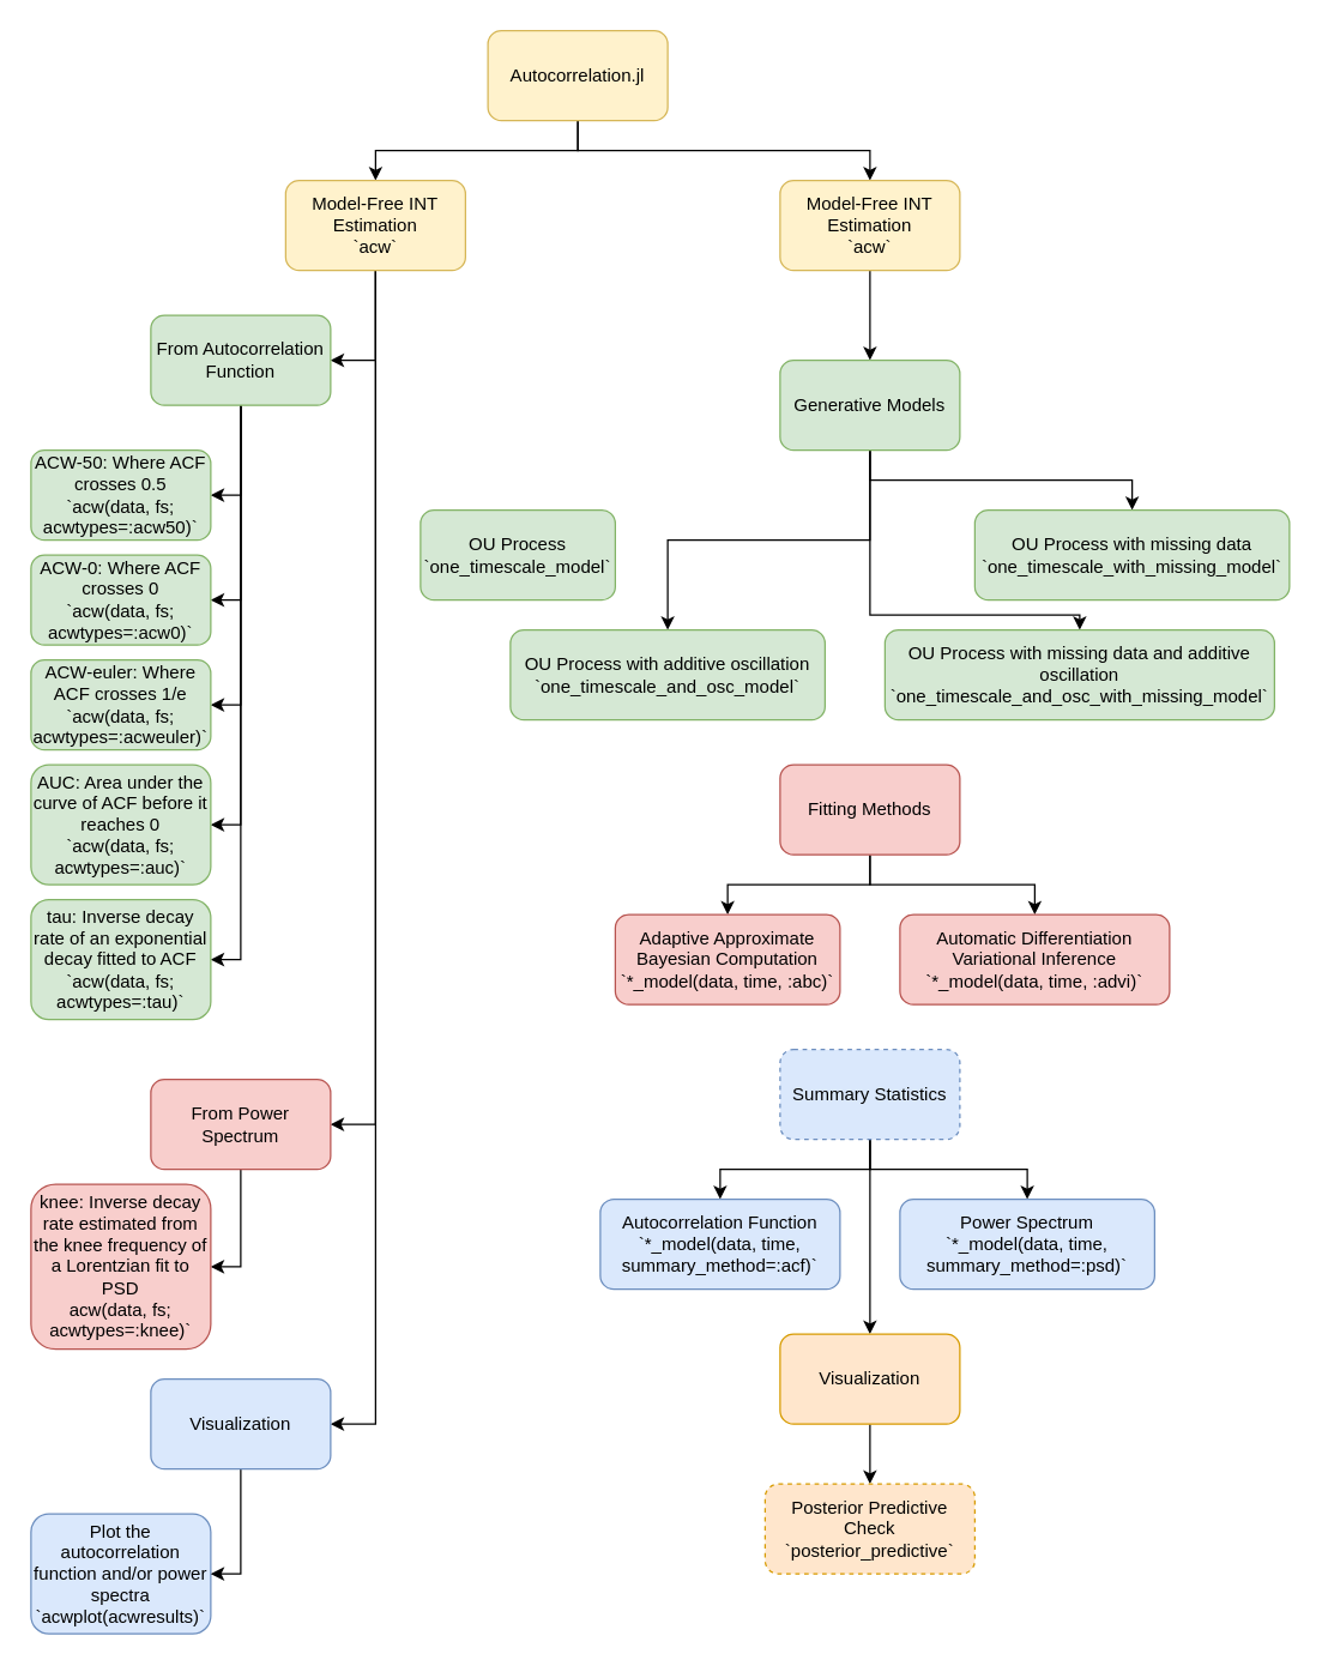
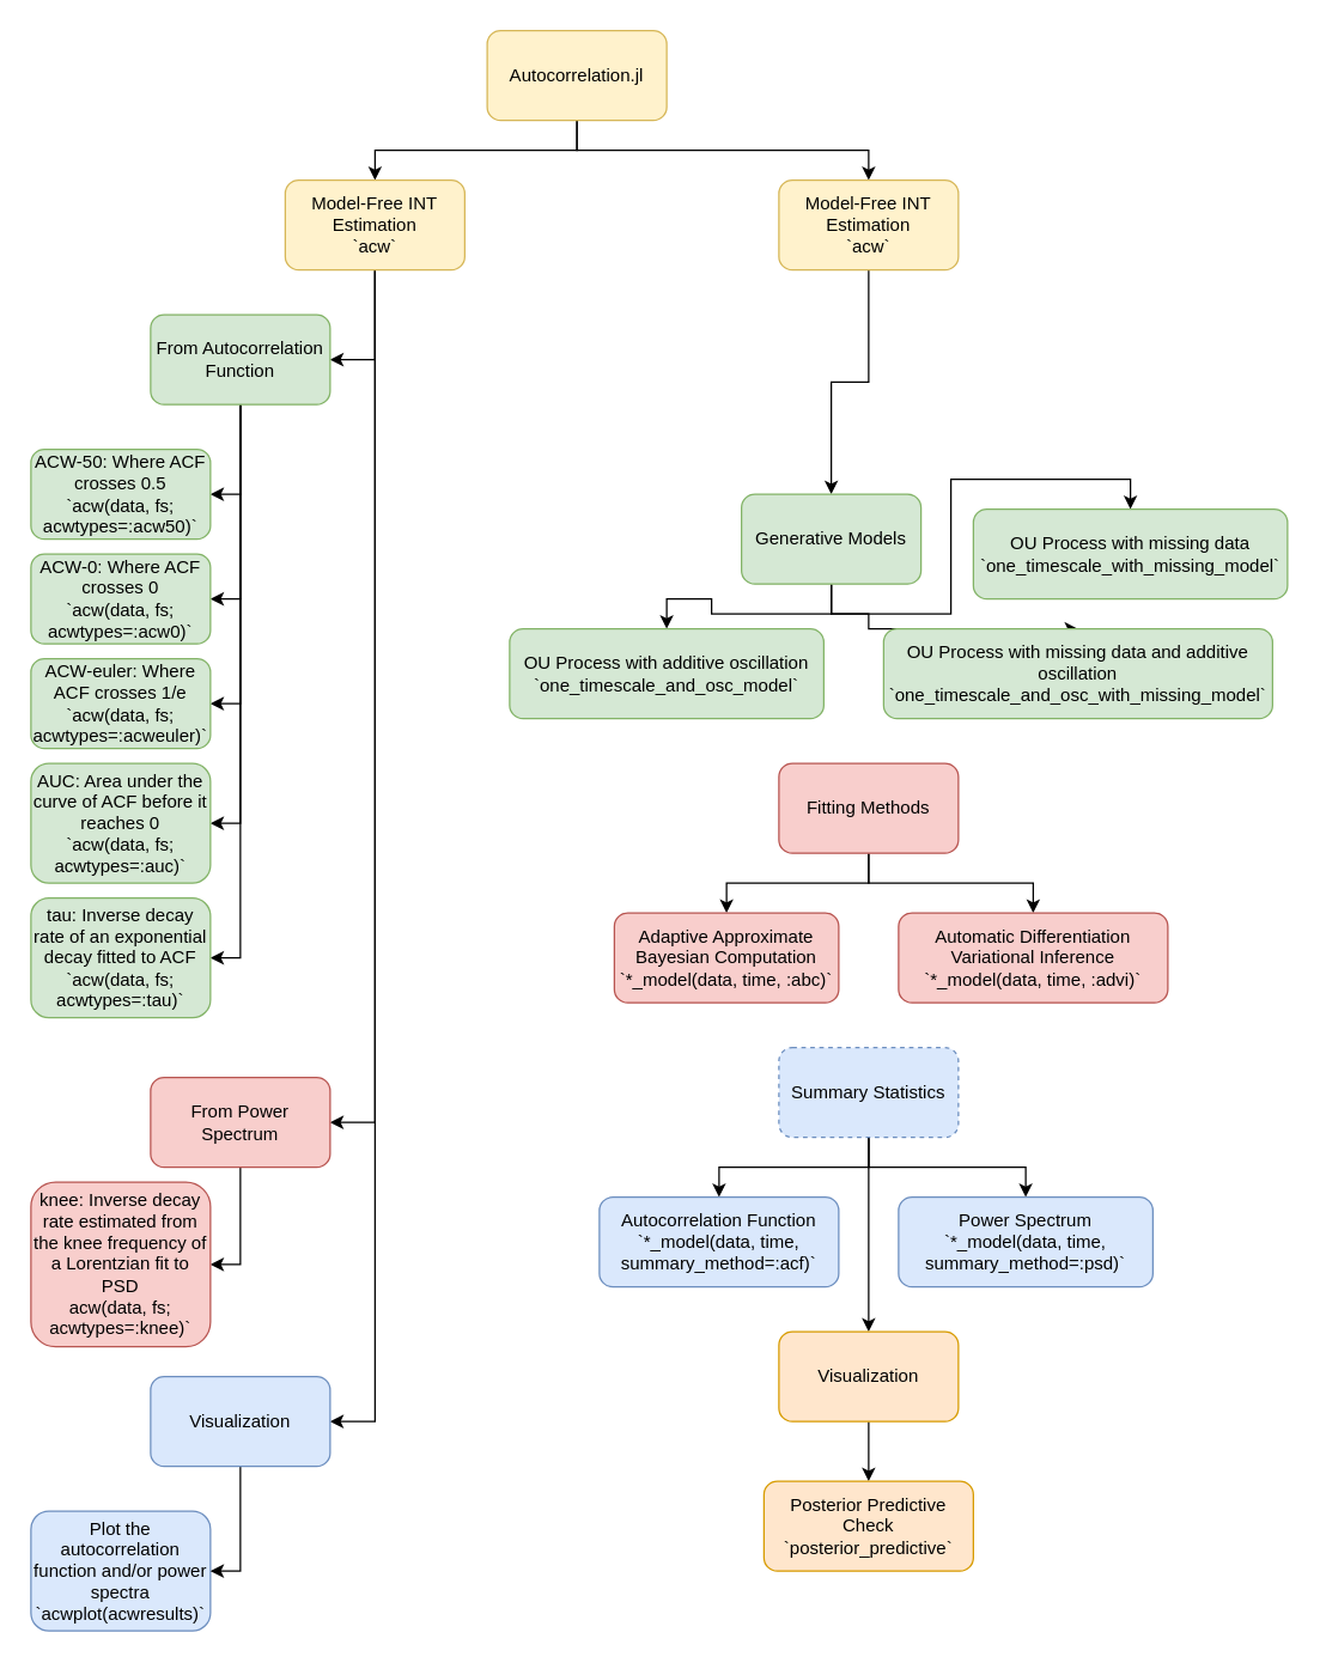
  <mxCell id="0" />
  <mxCell id="1" parent="0" />
  <mxCell id="2" style="edgeStyle=orthogonalEdgeStyle;rounded=0;orthogonalLoop=1;jettySize=auto;html=1;exitX=0.5;exitY=1;exitDx=0;exitDy=0;" edge="1" parent="1" source="4" target="8"><mxGeometry relative="1" as="geometry" /></mxCell>
  <mxCell id="3" style="edgeStyle=orthogonalEdgeStyle;rounded=0;orthogonalLoop=1;jettySize=auto;html=1;exitX=0.5;exitY=1;exitDx=0;exitDy=0;entryX=0.5;entryY=0;entryDx=0;entryDy=0;" edge="1" parent="1" source="4" target="10"><mxGeometry relative="1" as="geometry" /></mxCell>
  <mxCell id="4" value="Autocorrelation.jl" style="rounded=1;whiteSpace=wrap;html=1;fillColor=#fff2cc;strokeColor=#d6b656;" vertex="1" parent="1"><mxGeometry x="325" y="20" width="120" height="60" as="geometry" /></mxCell>
  <mxCell id="5" style="edgeStyle=orthogonalEdgeStyle;rounded=0;orthogonalLoop=1;jettySize=auto;html=1;exitX=0.5;exitY=1;exitDx=0;exitDy=0;entryX=1;entryY=0.5;entryDx=0;entryDy=0;" edge="1" parent="1" source="8" target="24"><mxGeometry relative="1" as="geometry" /></mxCell>
  <mxCell id="6" style="edgeStyle=orthogonalEdgeStyle;rounded=0;orthogonalLoop=1;jettySize=auto;html=1;exitX=0.5;exitY=1;exitDx=0;exitDy=0;entryX=1;entryY=0.5;entryDx=0;entryDy=0;" edge="1" parent="1" source="8" target="45"><mxGeometry relative="1" as="geometry" /></mxCell>
  <mxCell id="7" style="edgeStyle=orthogonalEdgeStyle;rounded=0;orthogonalLoop=1;jettySize=auto;html=1;exitX=0.5;exitY=1;exitDx=0;exitDy=0;entryX=1;entryY=0.5;entryDx=0;entryDy=0;" edge="1" parent="1" source="8" target="49"><mxGeometry relative="1" as="geometry" /></mxCell>
  <mxCell id="8" value="Model-Free INT Estimation&lt;div&gt;`acw`&lt;/div&gt;" style="rounded=1;whiteSpace=wrap;html=1;fillColor=#fff2cc;strokeColor=#d6b656;" vertex="1" parent="1"><mxGeometry x="190" y="120" width="120" height="60" as="geometry" /></mxCell>
  <mxCell id="9" style="edgeStyle=orthogonalEdgeStyle;rounded=0;orthogonalLoop=1;jettySize=auto;html=1;exitX=0.5;exitY=1;exitDx=0;exitDy=0;entryX=0.5;entryY=0;entryDx=0;entryDy=0;" edge="1" parent="1" source="10" target="14"><mxGeometry relative="1" as="geometry" /></mxCell>
  <mxCell id="10" value="Model-Free INT Estimation&lt;div&gt;`acw`&lt;/div&gt;" style="rounded=1;whiteSpace=wrap;html=1;fillColor=#fff2cc;strokeColor=#d6b656;" vertex="1" parent="1"><mxGeometry x="520" y="120" width="120" height="60" as="geometry" /></mxCell>
  <mxCell id="11" style="edgeStyle=orthogonalEdgeStyle;rounded=0;orthogonalLoop=1;jettySize=auto;html=1;exitX=0.5;exitY=1;exitDx=0;exitDy=0;" edge="1" parent="1" source="14" target="16"><mxGeometry relative="1" as="geometry" /></mxCell>
  <mxCell id="12" style="edgeStyle=orthogonalEdgeStyle;rounded=0;orthogonalLoop=1;jettySize=auto;html=1;exitX=0.5;exitY=1;exitDx=0;exitDy=0;entryX=0.5;entryY=0;entryDx=0;entryDy=0;" edge="1" parent="1" source="14" target="17"><mxGeometry relative="1" as="geometry" /></mxCell>
  <mxCell id="13" style="edgeStyle=orthogonalEdgeStyle;rounded=0;orthogonalLoop=1;jettySize=auto;html=1;exitX=0.5;exitY=1;exitDx=0;exitDy=0;entryX=0.5;entryY=0;entryDx=0;entryDy=0;" edge="1" parent="1" source="14" target="18"><mxGeometry relative="1" as="geometry"><Array as="points"><mxPoint x="580" y="410" /></Array></mxGeometry></mxCell>
- <mxCell id="14" value="Generative Models" style="rounded=1;whiteSpace=wrap;html=1;fillColor=#d5e8d4;strokeColor=#82b366;" vertex="1" parent="1"><mxGeometry x="520" y="240" width="120" height="60" as="geometry" /></mxCell>
- <mxCell id="15" value="OU Process&lt;div&gt;`one_timescale_model`&lt;/div&gt;" style="rounded=1;whiteSpace=wrap;html=1;fillColor=#d5e8d4;strokeColor=#82b366;" vertex="1" parent="1"><mxGeometry x="280" y="340" width="130" height="60" as="geometry" /></mxCell>
+ <mxCell id="14" value="Generative Models" style="rounded=1;whiteSpace=wrap;html=1;fillColor=#d5e8d4;strokeColor=#82b366;" vertex="1" parent="1"><mxGeometry x="495" y="330" width="120" height="60" as="geometry" /></mxCell>
  <mxCell id="16" value="OU Process with additive oscillation&lt;div&gt;`one_timescale_and_osc_model`&lt;/div&gt;" style="rounded=1;whiteSpace=wrap;html=1;fillColor=#d5e8d4;strokeColor=#82b366;" vertex="1" parent="1"><mxGeometry x="340" y="420" width="210" height="60" as="geometry" /></mxCell>
  <mxCell id="17" value="OU Process with missing data&lt;div&gt;`one_timescale_with_missing_model`&lt;/div&gt;" style="rounded=1;whiteSpace=wrap;html=1;fillColor=#d5e8d4;strokeColor=#82b366;" vertex="1" parent="1"><mxGeometry x="650" y="340" width="210" height="60" as="geometry" /></mxCell>
  <mxCell id="18" value="OU Process with missing data and additive oscillation&lt;div&gt;`one_timescale_and_osc_with_missing_model`&lt;/div&gt;" style="rounded=1;whiteSpace=wrap;html=1;fillColor=#d5e8d4;strokeColor=#82b366;" vertex="1" parent="1"><mxGeometry x="590" y="420" width="260" height="60" as="geometry" /></mxCell>
  <mxCell id="19" style="edgeStyle=orthogonalEdgeStyle;rounded=0;orthogonalLoop=1;jettySize=auto;html=1;exitX=0.5;exitY=1;exitDx=0;exitDy=0;entryX=1;entryY=0.5;entryDx=0;entryDy=0;" edge="1" parent="1" source="24" target="39"><mxGeometry relative="1" as="geometry" /></mxCell>
  <mxCell id="20" style="edgeStyle=orthogonalEdgeStyle;rounded=0;orthogonalLoop=1;jettySize=auto;html=1;exitX=0.5;exitY=1;exitDx=0;exitDy=0;entryX=1;entryY=0.5;entryDx=0;entryDy=0;" edge="1" parent="1" source="24" target="40"><mxGeometry relative="1" as="geometry" /></mxCell>
  <mxCell id="21" style="edgeStyle=orthogonalEdgeStyle;rounded=0;orthogonalLoop=1;jettySize=auto;html=1;exitX=0.5;exitY=1;exitDx=0;exitDy=0;entryX=1;entryY=0.5;entryDx=0;entryDy=0;" edge="1" parent="1" source="24" target="41"><mxGeometry relative="1" as="geometry" /></mxCell>
  <mxCell id="22" style="edgeStyle=orthogonalEdgeStyle;rounded=0;orthogonalLoop=1;jettySize=auto;html=1;exitX=0.5;exitY=1;exitDx=0;exitDy=0;entryX=1;entryY=0.5;entryDx=0;entryDy=0;" edge="1" parent="1" source="24" target="42"><mxGeometry relative="1" as="geometry" /></mxCell>
  <mxCell id="23" style="edgeStyle=orthogonalEdgeStyle;rounded=0;orthogonalLoop=1;jettySize=auto;html=1;exitX=0.5;exitY=1;exitDx=0;exitDy=0;entryX=1;entryY=0.5;entryDx=0;entryDy=0;" edge="1" parent="1" source="24" target="43"><mxGeometry relative="1" as="geometry" /></mxCell>
  <mxCell id="24" value="From Autocorrelation Function" style="rounded=1;whiteSpace=wrap;html=1;fillColor=#d5e8d4;strokeColor=#82b366;" vertex="1" parent="1"><mxGeometry x="100" y="210" width="120" height="60" as="geometry" /></mxCell>
  <mxCell id="25" style="edgeStyle=orthogonalEdgeStyle;rounded=0;orthogonalLoop=1;jettySize=auto;html=1;exitX=0.5;exitY=1;exitDx=0;exitDy=0;entryX=0.5;entryY=0;entryDx=0;entryDy=0;" edge="1" parent="1" source="27" target="28"><mxGeometry relative="1" as="geometry" /></mxCell>
  <mxCell id="26" style="edgeStyle=orthogonalEdgeStyle;rounded=0;orthogonalLoop=1;jettySize=auto;html=1;exitX=0.5;exitY=1;exitDx=0;exitDy=0;" edge="1" parent="1" source="27" target="29"><mxGeometry relative="1" as="geometry" /></mxCell>
  <mxCell id="27" value="Fitting Methods" style="rounded=1;whiteSpace=wrap;html=1;fillColor=#f8cecc;strokeColor=#b85450;" vertex="1" parent="1"><mxGeometry x="520" y="510" width="120" height="60" as="geometry" /></mxCell>
  <mxCell id="28" value="Adaptive Approximate Bayesian Computation&lt;div&gt;`*_model(data, time, :abc)`&lt;/div&gt;" style="rounded=1;whiteSpace=wrap;html=1;fillColor=#f8cecc;strokeColor=#b85450;" vertex="1" parent="1"><mxGeometry x="410" y="610" width="150" height="60" as="geometry" /></mxCell>
  <mxCell id="29" value="Automatic Differentiation Variational Inference&lt;div&gt;`*_model(data, time, :advi)`&lt;/div&gt;" style="rounded=1;whiteSpace=wrap;html=1;fillColor=#f8cecc;strokeColor=#b85450;" vertex="1" parent="1"><mxGeometry x="600" y="610" width="180" height="60" as="geometry" /></mxCell>
  <mxCell id="30" style="edgeStyle=orthogonalEdgeStyle;rounded=0;orthogonalLoop=1;jettySize=auto;html=1;exitX=0.5;exitY=1;exitDx=0;exitDy=0;entryX=0.5;entryY=0;entryDx=0;entryDy=0;" edge="1" parent="1" source="33" target="34"><mxGeometry relative="1" as="geometry"><Array as="points"><mxPoint x="580" y="780" /><mxPoint x="480" y="780" /></Array></mxGeometry></mxCell>
  <mxCell id="31" style="edgeStyle=orthogonalEdgeStyle;rounded=0;orthogonalLoop=1;jettySize=auto;html=1;exitX=0.5;exitY=1;exitDx=0;exitDy=0;" edge="1" parent="1" source="33" target="35"><mxGeometry relative="1" as="geometry" /></mxCell>
  <mxCell id="32" style="edgeStyle=orthogonalEdgeStyle;rounded=0;orthogonalLoop=1;jettySize=auto;html=1;exitX=0.5;exitY=1;exitDx=0;exitDy=0;" edge="1" parent="1" source="33" target="37"><mxGeometry relative="1" as="geometry" /></mxCell>
  <mxCell id="33" value="Summary Statistics" style="rounded=1;whiteSpace=wrap;html=1;fillColor=#dae8fc;strokeColor=#6c8ebf;dashed=1;" vertex="1" parent="1"><mxGeometry x="520" y="700" width="120" height="60" as="geometry" /></mxCell>
  <mxCell id="34" value="Autocorrelation Function&lt;div&gt;`*_model(data, time, summary_method=:acf)`&lt;/div&gt;" style="rounded=1;whiteSpace=wrap;html=1;fillColor=#dae8fc;strokeColor=#6c8ebf;" vertex="1" parent="1"><mxGeometry x="400" y="800" width="160" height="60" as="geometry" /></mxCell>
  <mxCell id="35" value="Power Spectrum&lt;div&gt;`*_model(data, time, summary_method=:psd)`&lt;/div&gt;" style="rounded=1;whiteSpace=wrap;html=1;fillColor=#dae8fc;strokeColor=#6c8ebf;" vertex="1" parent="1"><mxGeometry x="600" y="800" width="170" height="60" as="geometry" /></mxCell>
  <mxCell id="36" style="edgeStyle=orthogonalEdgeStyle;rounded=0;orthogonalLoop=1;jettySize=auto;html=1;exitX=0.5;exitY=1;exitDx=0;exitDy=0;entryX=0.5;entryY=0;entryDx=0;entryDy=0;" edge="1" parent="1" source="37" target="38"><mxGeometry relative="1" as="geometry" /></mxCell>
  <mxCell id="37" value="Visualization" style="rounded=1;whiteSpace=wrap;html=1;fillColor=#ffe6cc;strokeColor=#d79b00;" vertex="1" parent="1"><mxGeometry x="520" y="890" width="120" height="60" as="geometry" /></mxCell>
- <mxCell id="38" value="Posterior Predictive Check&lt;div&gt;`posterior_predictive`&lt;/div&gt;" style="rounded=1;whiteSpace=wrap;html=1;fillColor=#ffe6cc;strokeColor=#d79b00;dashed=1;" vertex="1" parent="1"><mxGeometry x="510" y="990" width="140" height="60" as="geometry" /></mxCell>
+ <mxCell id="38" value="Posterior Predictive Check&lt;div&gt;`posterior_predictive`&lt;/div&gt;" style="rounded=1;whiteSpace=wrap;html=1;fillColor=#ffe6cc;strokeColor=#d79b00;" vertex="1" parent="1"><mxGeometry x="510" y="990" width="140" height="60" as="geometry" /></mxCell>
  <mxCell id="39" value="ACW-50: Where ACF crosses 0.5&lt;div&gt;`acw(data, fs; acwtypes=:acw50)`&lt;/div&gt;" style="rounded=1;whiteSpace=wrap;html=1;fillColor=#d5e8d4;strokeColor=#82b366;" vertex="1" parent="1"><mxGeometry y="300" width="120" height="60" as="geometry" x="20" /></mxCell>
  <mxCell id="40" value="ACW-0: Where ACF crosses 0&lt;div&gt;`acw(data, fs; acwtypes=:acw0)`&lt;/div&gt;" style="rounded=1;whiteSpace=wrap;html=1;fillColor=#d5e8d4;strokeColor=#82b366;" vertex="1" parent="1"><mxGeometry y="370" width="120" height="60" as="geometry" x="20" /></mxCell>
  <mxCell id="41" value="ACW-euler: Where ACF crosses 1/e&lt;div&gt;`acw(data, fs; acwtypes=:acweuler)`&lt;/div&gt;" style="rounded=1;whiteSpace=wrap;html=1;fillColor=#d5e8d4;strokeColor=#82b366;" vertex="1" parent="1"><mxGeometry y="440" width="120" height="60" as="geometry" x="20" /></mxCell>
  <mxCell id="42" value="AUC: Area under the curve of ACF before it reaches 0&lt;div&gt;`acw(data, fs; acwtypes=:auc)`&lt;/div&gt;" style="rounded=1;whiteSpace=wrap;html=1;fillColor=#d5e8d4;strokeColor=#82b366;" vertex="1" parent="1"><mxGeometry y="510" width="120" height="80" as="geometry" x="20" /></mxCell>
  <mxCell id="43" value="tau: Inverse decay rate of an exponential decay fitted to ACF&lt;div&gt;`acw(data, fs; acwtypes=:tau)`&lt;/div&gt;" style="rounded=1;whiteSpace=wrap;html=1;fillColor=#d5e8d4;strokeColor=#82b366;" vertex="1" parent="1"><mxGeometry y="600" width="120" height="80" as="geometry" x="20" /></mxCell>
  <mxCell id="44" style="edgeStyle=orthogonalEdgeStyle;rounded=0;orthogonalLoop=1;jettySize=auto;html=1;exitX=0.5;exitY=1;exitDx=0;exitDy=0;entryX=1;entryY=0.5;entryDx=0;entryDy=0;" edge="1" parent="1" source="45" target="46"><mxGeometry relative="1" as="geometry" /></mxCell>
  <mxCell id="45" value="From Power Spectrum" style="rounded=1;whiteSpace=wrap;html=1;fillColor=#f8cecc;strokeColor=#b85450;" vertex="1" parent="1"><mxGeometry x="100" y="720" width="120" height="60" as="geometry" /></mxCell>
  <mxCell id="46" value="knee: Inverse decay rate estimated from the knee frequency of a Lorentzian fit to PSD&lt;div&gt;acw(data, fs; acwtypes=:knee)`&lt;/div&gt;" style="rounded=1;whiteSpace=wrap;html=1;fillColor=#f8cecc;strokeColor=#b85450;" vertex="1" parent="1"><mxGeometry y="790" width="120" height="110" as="geometry" x="20" /></mxCell>
  <mxCell id="47" value="Plot the autocorrelation function and/or power spectra&lt;div&gt;`acwplot(acwresults)`&lt;/div&gt;" style="rounded=1;whiteSpace=wrap;html=1;fillColor=#dae8fc;strokeColor=#6c8ebf;" vertex="1" parent="1"><mxGeometry y="1010" width="120" height="80" as="geometry" x="20" /></mxCell>
  <mxCell id="48" style="edgeStyle=orthogonalEdgeStyle;rounded=0;orthogonalLoop=1;jettySize=auto;html=1;exitX=0.5;exitY=1;exitDx=0;exitDy=0;entryX=1;entryY=0.5;entryDx=0;entryDy=0;" edge="1" parent="1" source="49" target="47"><mxGeometry relative="1" as="geometry" /></mxCell>
  <mxCell id="49" value="Visualization" style="rounded=1;whiteSpace=wrap;html=1;fillColor=#dae8fc;strokeColor=#6c8ebf;" vertex="1" parent="1"><mxGeometry x="100" y="920" width="120" height="60" as="geometry" /></mxCell>
